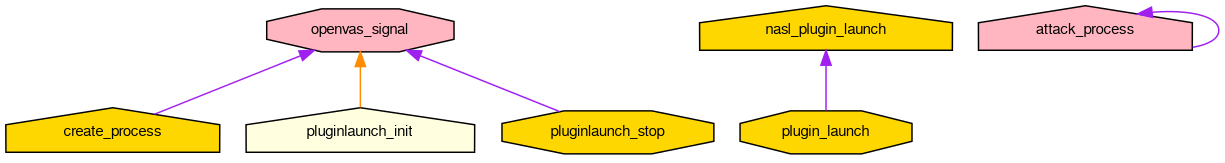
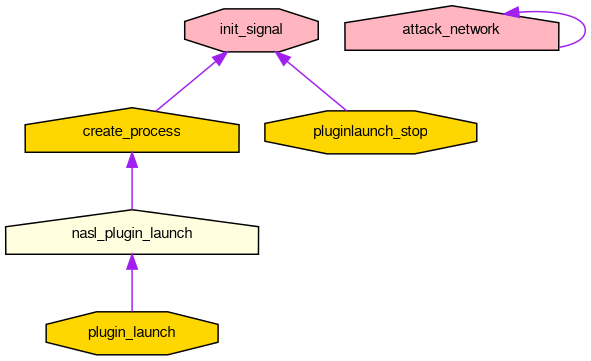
  digraph {
    rankdir=TB
    node [color=black fillcolor=gold fontname=FreeSans fontsize=10 shape=house style=filled]
    edge [color=purple dir=back fontname=FreeSans fontsize=10 labelfontname=FreeSans labelfontsize=10 style=solid]
-   n1 [fillcolor=lightpink fontcolor=black height=0.2 label=openvas_signal shape=octagon width=0.4]
+   n1 [fillcolor=lightpink fontcolor=black height=0.2 label=init_signal shape=octagon width=0.4]
    n2 [height=0.2 label=create_process width=0.4]
-   n3 [fillcolor=lightyellow height=0.2 label=pluginlaunch_init width=0.4]
    n4 [height=0.2 label=pluginlaunch_stop shape=octagon width=0.4]
-   n5 [height=0.2 label=nasl_plugin_launch width=0.4]
-   n6 [fillcolor=lightpink height=0.2 label=attack_process width=0.4]
+   n5 [fillcolor=lightyellow height=0.2 label=nasl_plugin_launch width=0.4]
+   n6 [fillcolor=lightpink height=0.2 label=attack_network width=0.4]
    n7 [height=0.2 label=plugin_launch shape=octagon width=0.4]
    n1 -> n2
-   n1 -> n3 [color=darkorange]
    n1 -> n4
+   n2 -> n5
    n5 -> n7
    n6 -> n6
  }
